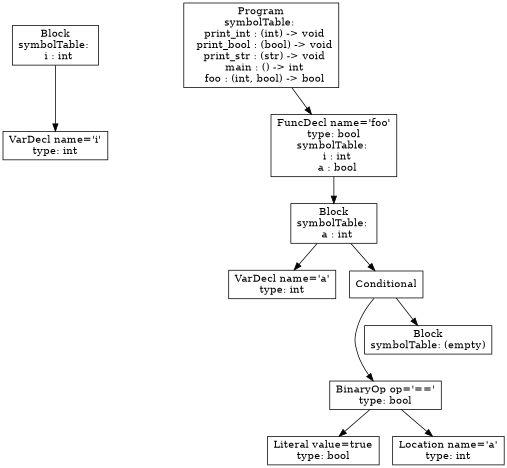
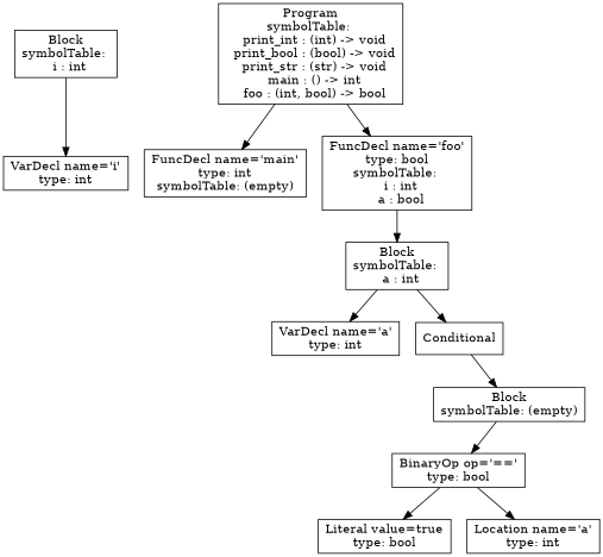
  digraph {
    node [shape=box]
    n1 [label="VarDecl name='i'\ntype: int"]
    n2 [label="Block\nsymbolTable: \n  i : int"]
+   n3 [label="FuncDecl name='main'\ntype: int\nsymbolTable: (empty)"]
    n4 [label="VarDecl name='a'\ntype: int"]
    n5 [label="Literal value=true\ntype: bool"]
    n6 [label="Location name='a'\ntype: int"]
    n7 [label="BinaryOp op='=='\ntype: bool"]
    n8 [label="Block\nsymbolTable: (empty)"]
    n9 [label=Conditional]
    n10 [label="Block\nsymbolTable: \n  a : int"]
    n11 [label="FuncDecl name='foo'\ntype: bool\nsymbolTable: \n  i : int\n  a : bool"]
    n12 [label="Program\nsymbolTable: \n  print_int : (int) -> void\n  print_bool : (bool) -> void\n  print_str : (str) -> void\n  main : () -> int\n  foo : (int, bool) -> bool"]
    n2 -> n1
    n7 -> n5
    n7 -> n6
-   n9 -> n7
+   n8 -> n7
    n9 -> n8
    n10 -> n4
    n10 -> n9
    n11 -> n10
+   n12 -> n3
    n12 -> n11
  }
